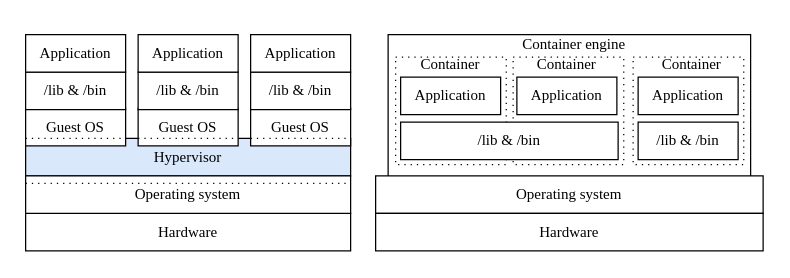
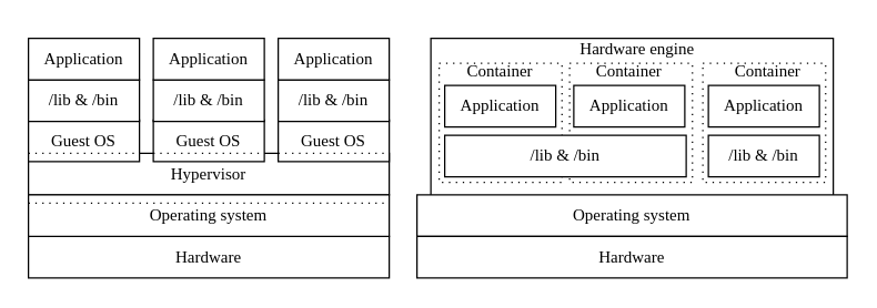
  <mxCell id="0" />
  <mxCell id="1" parent="0" />
  <mxCell id="2" value="" style="rounded=0;whiteSpace=wrap;html=1;fillColor=default;" parent="1" vertex="1"><mxGeometry x="310" y="27" width="290" height="120" as="geometry" /></mxCell>
  <mxCell id="3" value="" style="rounded=0;whiteSpace=wrap;html=1;dashed=1;dashPattern=1 4;fillColor=none;" parent="1" vertex="1"><mxGeometry x="410" y="45" width="88.5" height="86" as="geometry" /></mxCell>
  <mxCell id="4" value="" style="rounded=0;whiteSpace=wrap;html=1;dashed=1;dashPattern=1 4;fillColor=none;" parent="1" vertex="1"><mxGeometry x="316" y="45" width="88.5" height="86" as="geometry" /></mxCell>
  <mxCell id="5" value="&lt;font face=&quot;newcomputermodern&quot;&gt;Operating system&lt;/font&gt;" style="rounded=0;whiteSpace=wrap;html=1;" parent="1" vertex="1"><mxGeometry x="300" y="140" width="310" height="30" as="geometry" /></mxCell>
  <mxCell id="6" value="" style="rounded=0;whiteSpace=wrap;html=1;dashed=1;dashPattern=1 4;" parent="1" vertex="1"><mxGeometry x="506" y="45" width="88.5" height="86" as="geometry" /></mxCell>
- <mxCell id="7" value="&lt;font face=&quot;newcomputermodern&quot;&gt;Hypervisor&lt;/font&gt;" style="rounded=0;whiteSpace=wrap;html=1;fillColor=#dae8fc;" parent="1" vertex="1"><mxGeometry x="20" y="110" width="260" height="30" as="geometry" /></mxCell>
+ <mxCell id="7" value="&lt;font face=&quot;newcomputermodern&quot;&gt;Hypervisor&lt;/font&gt;" style="rounded=0;whiteSpace=wrap;html=1;" parent="1" vertex="1"><mxGeometry x="20" y="110" width="260" height="30" as="geometry" /></mxCell>
  <mxCell id="8" value="&lt;font face=&quot;newcomputermodern&quot;&gt;Guest OS&lt;/font&gt;" style="rounded=0;whiteSpace=wrap;html=1;" parent="1" vertex="1"><mxGeometry x="20" y="86" width="80" height="30" as="geometry" /></mxCell>
  <mxCell id="9" value="&lt;font face=&quot;newcomputermodern&quot;&gt;Hardware&lt;/font&gt;" style="rounded=0;whiteSpace=wrap;html=1;" parent="1" vertex="1"><mxGeometry x="20" y="170" width="260" height="30" as="geometry" /></mxCell>
  <mxCell id="10" value="&lt;font face=&quot;newcomputermodern&quot;&gt;Operating system&lt;/font&gt;" style="rounded=0;whiteSpace=wrap;html=1;" parent="1" vertex="1"><mxGeometry x="20" y="140" width="260" height="30" as="geometry" /></mxCell>
  <mxCell id="11" value="" style="endArrow=none;dashed=1;html=1;dashPattern=1 4;strokeWidth=1;rounded=0;" parent="1" edge="1"><mxGeometry width="50" height="50" relative="1" as="geometry"><mxPoint x="200" y="110" as="sourcePoint" /><mxPoint x="280" y="110" as="targetPoint" /></mxGeometry></mxCell>
  <mxCell id="12" value="" style="endArrow=none;dashed=1;html=1;dashPattern=1 4;strokeWidth=1;rounded=0;" parent="1" edge="1"><mxGeometry width="50" height="50" relative="1" as="geometry"><mxPoint x="110" y="110" as="sourcePoint" /><mxPoint x="190" y="110" as="targetPoint" /></mxGeometry></mxCell>
  <mxCell id="13" value="" style="endArrow=none;dashed=1;html=1;dashPattern=1 4;strokeWidth=1;rounded=0;" parent="1" edge="1"><mxGeometry width="50" height="50" relative="1" as="geometry"><mxPoint x="20" y="110" as="sourcePoint" /><mxPoint x="100" y="110" as="targetPoint" /></mxGeometry></mxCell>
  <mxCell id="14" value="" style="endArrow=none;dashed=1;html=1;dashPattern=1 4;strokeWidth=1;rounded=0;" parent="1" edge="1"><mxGeometry width="50" height="50" relative="1" as="geometry"><mxPoint x="20" y="146" as="sourcePoint" /><mxPoint x="280" y="146" as="targetPoint" /></mxGeometry></mxCell>
  <mxCell id="15" value="&lt;pre&gt;&lt;font face=&quot;newcomputermodern&quot;&gt;/lib &amp;amp; /bin&lt;/font&gt;&lt;/pre&gt;" style="rounded=0;whiteSpace=wrap;html=1;" parent="1" vertex="1"><mxGeometry x="20" y="57" width="80" height="30" as="geometry" /></mxCell>
  <mxCell id="16" value="&lt;font face=&quot;newcomputermodern&quot;&gt;Application&lt;/font&gt;" style="rounded=0;whiteSpace=wrap;html=1;" parent="1" vertex="1"><mxGeometry x="20" y="27" width="80" height="30" as="geometry" /></mxCell>
  <mxCell id="17" value="&lt;font face=&quot;newcomputermodern&quot;&gt;Guest OS&lt;/font&gt;" style="rounded=0;whiteSpace=wrap;html=1;" parent="1" vertex="1"><mxGeometry x="110" y="86" width="80" height="30" as="geometry" /></mxCell>
  <mxCell id="18" value="" style="endArrow=none;dashed=1;html=1;dashPattern=1 4;strokeWidth=1;rounded=0;" parent="1" edge="1"><mxGeometry width="50" height="50" relative="1" as="geometry"><mxPoint x="110" y="110" as="sourcePoint" /><mxPoint x="190" y="110" as="targetPoint" /></mxGeometry></mxCell>
  <mxCell id="19" value="&lt;pre&gt;&lt;font face=&quot;newcomputermodern&quot;&gt;/lib &amp;amp; /bin&lt;/font&gt;&lt;/pre&gt;" style="rounded=0;whiteSpace=wrap;html=1;" parent="1" vertex="1"><mxGeometry x="110" y="57" width="80" height="30" as="geometry" /></mxCell>
  <mxCell id="20" value="&lt;font face=&quot;newcomputermodern&quot;&gt;Application&lt;/font&gt;" style="rounded=0;whiteSpace=wrap;html=1;" parent="1" vertex="1"><mxGeometry x="110" y="27" width="80" height="30" as="geometry" /></mxCell>
  <mxCell id="21" value="&lt;font face=&quot;newcomputermodern&quot;&gt;Guest OS&lt;/font&gt;" style="rounded=0;whiteSpace=wrap;html=1;" parent="1" vertex="1"><mxGeometry x="200" y="86" width="80" height="30" as="geometry" /></mxCell>
  <mxCell id="22" value="" style="endArrow=none;dashed=1;html=1;dashPattern=1 4;strokeWidth=1;rounded=0;" parent="1" edge="1"><mxGeometry width="50" height="50" relative="1" as="geometry"><mxPoint x="200" y="110" as="sourcePoint" /><mxPoint x="280" y="110" as="targetPoint" /></mxGeometry></mxCell>
  <mxCell id="23" value="&lt;pre&gt;&lt;font face=&quot;newcomputermodern&quot;&gt;/lib &amp;amp; /bin&lt;/font&gt;&lt;/pre&gt;" style="rounded=0;whiteSpace=wrap;html=1;" parent="1" vertex="1"><mxGeometry x="200" y="57" width="80" height="30" as="geometry" /></mxCell>
  <mxCell id="24" value="&lt;font face=&quot;newcomputermodern&quot;&gt;Application&lt;/font&gt;" style="rounded=0;whiteSpace=wrap;html=1;" parent="1" vertex="1"><mxGeometry x="200" y="27" width="80" height="30" as="geometry" /></mxCell>
  <mxCell id="25" value="&lt;font face=&quot;newcomputermodern&quot;&gt;Hardware&lt;/font&gt;" style="rounded=0;whiteSpace=wrap;html=1;" parent="1" vertex="1"><mxGeometry x="300" y="170" width="310" height="30" as="geometry" /></mxCell>
- <mxCell id="26" value="&lt;font face=&quot;newcomputermodern&quot;&gt;Container engine&lt;/font&gt;" style="text;html=1;strokeColor=none;fillColor=none;align=center;verticalAlign=middle;whiteSpace=wrap;rounded=0;" parent="1" vertex="1"><mxGeometry x="379" y="20" width="160" height="30" as="geometry" /></mxCell>
+ <mxCell id="26" value="&lt;font face=&quot;newcomputermodern&quot;&gt;Hardware engine&lt;/font&gt;" style="text;html=1;strokeColor=none;fillColor=none;align=center;verticalAlign=middle;whiteSpace=wrap;rounded=0;" parent="1" vertex="1"><mxGeometry x="379" y="20" width="160" height="30" as="geometry" /></mxCell>
  <mxCell id="27" value="&lt;pre&gt;&lt;font face=&quot;newcomputermodern&quot;&gt;/lib &amp;amp; /bin&lt;/font&gt;&lt;/pre&gt;" style="rounded=0;whiteSpace=wrap;html=1;fillColor=default;" parent="1" vertex="1"><mxGeometry x="320" y="97" width="174" height="30" as="geometry" /></mxCell>
  <mxCell id="28" value="&lt;font face=&quot;newcomputermodern&quot;&gt;Application&lt;/font&gt;" style="rounded=0;whiteSpace=wrap;html=1;" parent="1" vertex="1"><mxGeometry x="320" y="61" width="80" height="30" as="geometry" /></mxCell>
  <mxCell id="29" value="&lt;font face=&quot;newcomputermodern&quot;&gt;Application&lt;/font&gt;" style="rounded=0;whiteSpace=wrap;html=1;" parent="1" vertex="1"><mxGeometry x="413" y="61" width="80" height="30" as="geometry" /></mxCell>
  <mxCell id="30" value="&lt;pre&gt;&lt;font face=&quot;newcomputermodern&quot;&gt;/lib &amp;amp; /bin&lt;/font&gt;&lt;/pre&gt;" style="rounded=0;whiteSpace=wrap;html=1;" parent="1" vertex="1"><mxGeometry x="510" y="97" width="80" height="30" as="geometry" /></mxCell>
  <mxCell id="31" value="&lt;font face=&quot;newcomputermodern&quot;&gt;Application&lt;/font&gt;" style="rounded=0;whiteSpace=wrap;html=1;" parent="1" vertex="1"><mxGeometry x="510" y="61" width="80" height="30" as="geometry" /></mxCell>
  <mxCell id="32" value="&lt;font face=&quot;newcomputermodern&quot;&gt;Container&lt;/font&gt;" style="text;html=1;strokeColor=none;fillColor=none;align=center;verticalAlign=middle;whiteSpace=wrap;rounded=0;" parent="1" vertex="1"><mxGeometry x="335" y="36" width="50" height="30" as="geometry" /></mxCell>
  <mxCell id="33" value="&lt;font face=&quot;newcomputermodern&quot;&gt;Container&lt;/font&gt;" style="text;html=1;strokeColor=none;fillColor=none;align=center;verticalAlign=middle;whiteSpace=wrap;rounded=0;" parent="1" vertex="1"><mxGeometry x="428" y="36" width="50" height="30" as="geometry" /></mxCell>
  <mxCell id="34" value="&lt;font face=&quot;newcomputermodern&quot;&gt;Container&lt;/font&gt;" style="text;html=1;strokeColor=none;fillColor=none;align=center;verticalAlign=middle;whiteSpace=wrap;rounded=0;" parent="1" vertex="1"><mxGeometry x="528" y="36" width="50" height="30" as="geometry" /></mxCell>
